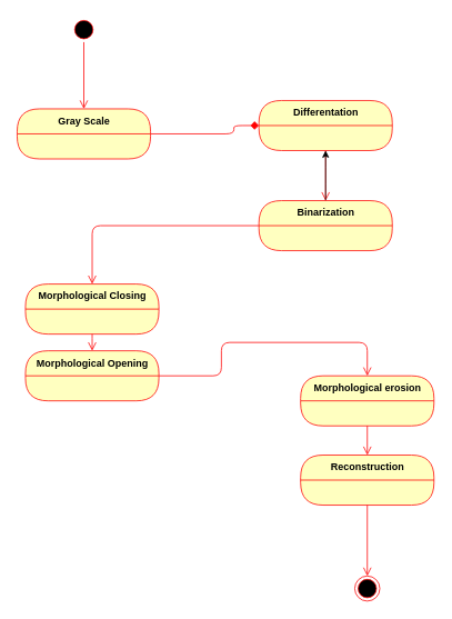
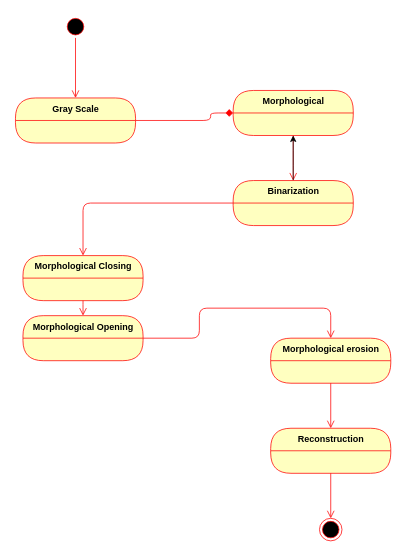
  <mxCell id="0" />
  <mxCell id="1" parent="0" />
  <mxCell id="2" value="" style="ellipse;html=1;shape=startState;fillColor=#000000;strokeColor=#ff0000;" vertex="1" parent="1"><mxGeometry x="85" y="20" width="30" height="30" as="geometry" /></mxCell>
  <mxCell id="3" value="" style="edgeStyle=orthogonalEdgeStyle;html=1;verticalAlign=bottom;endArrow=open;endSize=8;strokeColor=#ff0000;entryX=0.5;entryY=0;entryDx=0;entryDy=0;" edge="1" source="2" parent="1" target="4"><mxGeometry relative="1" as="geometry"><mxPoint x="100" y="130" as="targetPoint" /></mxGeometry></mxCell>
  <mxCell id="4" value="Gray Scale" style="swimlane;html=1;fontStyle=1;align=center;verticalAlign=middle;childLayout=stackLayout;horizontal=1;startSize=30;horizontalStack=0;resizeParent=0;resizeLast=1;container=0;fontColor=#000000;collapsible=0;rounded=1;arcSize=30;strokeColor=#ff0000;fillColor=#ffffc0;swimlaneFillColor=#ffffc0;rotation=0;" vertex="1" parent="1"><mxGeometry x="20" y="130" width="160" height="60" as="geometry" /></mxCell>
  <mxCell id="5" value="" style="edgeStyle=orthogonalEdgeStyle;html=1;verticalAlign=bottom;endArrow=diamond;endSize=8;strokeColor=#ff0000;entryX=0;entryY=0.5;entryDx=0;entryDy=0;" edge="1" source="4" parent="1" target="7"><mxGeometry relative="1" as="geometry"><mxPoint x="320" y="110" as="targetPoint" /><Array as="points"><mxPoint x="280" y="160" /><mxPoint x="280" y="150" /></Array></mxGeometry></mxCell>
  <mxCell id="6" value="" style="ellipse;html=1;shape=endState;fillColor=#000000;strokeColor=#ff0000;" vertex="1" parent="1"><mxGeometry x="425" y="690" width="30" height="30" as="geometry" /></mxCell>
- <mxCell id="7" value="Differentation" style="swimlane;html=1;fontStyle=1;align=center;verticalAlign=middle;childLayout=stackLayout;horizontal=1;startSize=30;horizontalStack=0;resizeParent=0;resizeLast=1;container=0;fontColor=#000000;collapsible=0;rounded=1;arcSize=30;strokeColor=#ff0000;fillColor=#ffffc0;swimlaneFillColor=#ffffc0;" vertex="1" parent="1"><mxGeometry x="310" y="120" width="160" height="60" as="geometry" /></mxCell>
+ <mxCell id="7" value="Morphological" style="swimlane;html=1;fontStyle=1;align=center;verticalAlign=middle;childLayout=stackLayout;horizontal=1;startSize=30;horizontalStack=0;resizeParent=0;resizeLast=1;container=0;fontColor=#000000;collapsible=0;rounded=1;arcSize=30;strokeColor=#ff0000;fillColor=#ffffc0;swimlaneFillColor=#ffffc0;" vertex="1" parent="1"><mxGeometry x="310" y="120" width="160" height="60" as="geometry" /></mxCell>
  <mxCell id="8" value="" style="edgeStyle=orthogonalEdgeStyle;html=1;verticalAlign=bottom;endArrow=open;endSize=8;strokeColor=#ff0000;" edge="1" source="7" parent="1"><mxGeometry relative="1" as="geometry"><mxPoint x="390" y="240" as="targetPoint" /></mxGeometry></mxCell>
  <mxCell id="9" value="" style="edgeStyle=orthogonalEdgeStyle;rounded=0;orthogonalLoop=1;jettySize=auto;html=1;exitX=0.5;exitY=0;exitDx=0;exitDy=0;" edge="1" parent="1" source="10" target="7"><mxGeometry relative="1" as="geometry" /></mxCell>
  <mxCell id="10" value="Binarization" style="swimlane;html=1;fontStyle=1;align=center;verticalAlign=middle;childLayout=stackLayout;horizontal=1;startSize=30;horizontalStack=0;resizeParent=0;resizeLast=1;container=0;fontColor=#000000;collapsible=0;rounded=1;arcSize=30;strokeColor=#ff0000;fillColor=#ffffc0;swimlaneFillColor=#ffffc0;" vertex="1" parent="1"><mxGeometry x="310" y="240" width="160" height="60" as="geometry" /></mxCell>
  <mxCell id="11" value="" style="edgeStyle=orthogonalEdgeStyle;html=1;verticalAlign=bottom;endArrow=open;endSize=8;strokeColor=#ff0000;entryX=0.5;entryY=0;entryDx=0;entryDy=0;" edge="1" source="10" parent="1" target="12"><mxGeometry relative="1" as="geometry"><mxPoint x="110" y="330" as="targetPoint" /></mxGeometry></mxCell>
  <mxCell id="12" value="Morphological Closing" style="swimlane;html=1;fontStyle=1;align=center;verticalAlign=middle;childLayout=stackLayout;horizontal=1;startSize=30;horizontalStack=0;resizeParent=0;resizeLast=1;container=0;fontColor=#000000;collapsible=0;rounded=1;arcSize=30;strokeColor=#ff0000;fillColor=#ffffc0;swimlaneFillColor=#ffffc0;" vertex="1" parent="1"><mxGeometry x="30" y="340" width="160" height="60" as="geometry" /></mxCell>
  <mxCell id="13" value="" style="edgeStyle=orthogonalEdgeStyle;html=1;verticalAlign=bottom;endArrow=open;endSize=8;strokeColor=#ff0000;" edge="1" source="12" parent="1"><mxGeometry relative="1" as="geometry"><mxPoint x="110" y="420" as="targetPoint" /></mxGeometry></mxCell>
  <mxCell id="14" value="Morphological Opening" style="swimlane;html=1;fontStyle=1;align=center;verticalAlign=middle;childLayout=stackLayout;horizontal=1;startSize=30;horizontalStack=0;resizeParent=0;resizeLast=1;container=0;fontColor=#000000;collapsible=0;rounded=1;arcSize=30;strokeColor=#ff0000;fillColor=#ffffc0;swimlaneFillColor=#ffffc0;" vertex="1" parent="1"><mxGeometry x="30" y="420" width="160" height="60" as="geometry" /></mxCell>
  <mxCell id="15" value="" style="edgeStyle=orthogonalEdgeStyle;html=1;verticalAlign=bottom;endArrow=open;endSize=8;strokeColor=#ff0000;entryX=0.5;entryY=0;entryDx=0;entryDy=0;" edge="1" source="14" parent="1" target="16"><mxGeometry relative="1" as="geometry"><mxPoint x="440" y="450" as="targetPoint" /><Array as="points"><mxPoint x="265" y="450" /><mxPoint x="265" y="410" /><mxPoint x="440" y="410" /></Array></mxGeometry></mxCell>
  <mxCell id="16" value="Morphological erosion&lt;br&gt;" style="swimlane;html=1;fontStyle=1;align=center;verticalAlign=middle;childLayout=stackLayout;horizontal=1;startSize=30;horizontalStack=0;resizeParent=0;resizeLast=1;container=0;fontColor=#000000;collapsible=0;rounded=1;arcSize=30;strokeColor=#ff0000;fillColor=#ffffc0;swimlaneFillColor=#ffffc0;" vertex="1" parent="1"><mxGeometry x="360" y="450" width="160" height="60" as="geometry" /></mxCell>
  <mxCell id="17" value="" style="edgeStyle=orthogonalEdgeStyle;html=1;verticalAlign=bottom;endArrow=open;endSize=8;strokeColor=#ff0000;entryX=0.5;entryY=0;entryDx=0;entryDy=0;" edge="1" source="16" parent="1" target="18"><mxGeometry relative="1" as="geometry"><mxPoint x="440" y="570" as="targetPoint" /></mxGeometry></mxCell>
- <mxCell id="18" value="Reconstruction&lt;br&gt;" style="swimlane;html=1;fontStyle=1;align=center;verticalAlign=middle;childLayout=stackLayout;horizontal=1;startSize=30;horizontalStack=0;resizeParent=0;resizeLast=1;container=0;fontColor=#000000;collapsible=0;rounded=1;arcSize=30;strokeColor=#ff0000;fillColor=#ffffc0;swimlaneFillColor=#ffffc0;" vertex="1" parent="1"><mxGeometry x="360" y="545" width="160" height="60" as="geometry" /></mxCell>
+ <mxCell id="18" value="Reconstruction&lt;br&gt;" style="swimlane;html=1;fontStyle=1;align=center;verticalAlign=middle;childLayout=stackLayout;horizontal=1;startSize=30;horizontalStack=0;resizeParent=0;resizeLast=1;container=0;fontColor=#000000;collapsible=0;rounded=1;arcSize=30;strokeColor=#ff0000;fillColor=#ffffc0;swimlaneFillColor=#ffffc0;" vertex="1" parent="1"><mxGeometry x="360" y="570" width="160" height="60" as="geometry" /></mxCell>
  <mxCell id="19" value="" style="edgeStyle=orthogonalEdgeStyle;html=1;verticalAlign=bottom;endArrow=open;endSize=8;strokeColor=#ff0000;entryX=0.5;entryY=0;entryDx=0;entryDy=0;" edge="1" source="18" parent="1" target="6"><mxGeometry relative="1" as="geometry"><mxPoint x="440" y="680" as="targetPoint" /></mxGeometry></mxCell>
